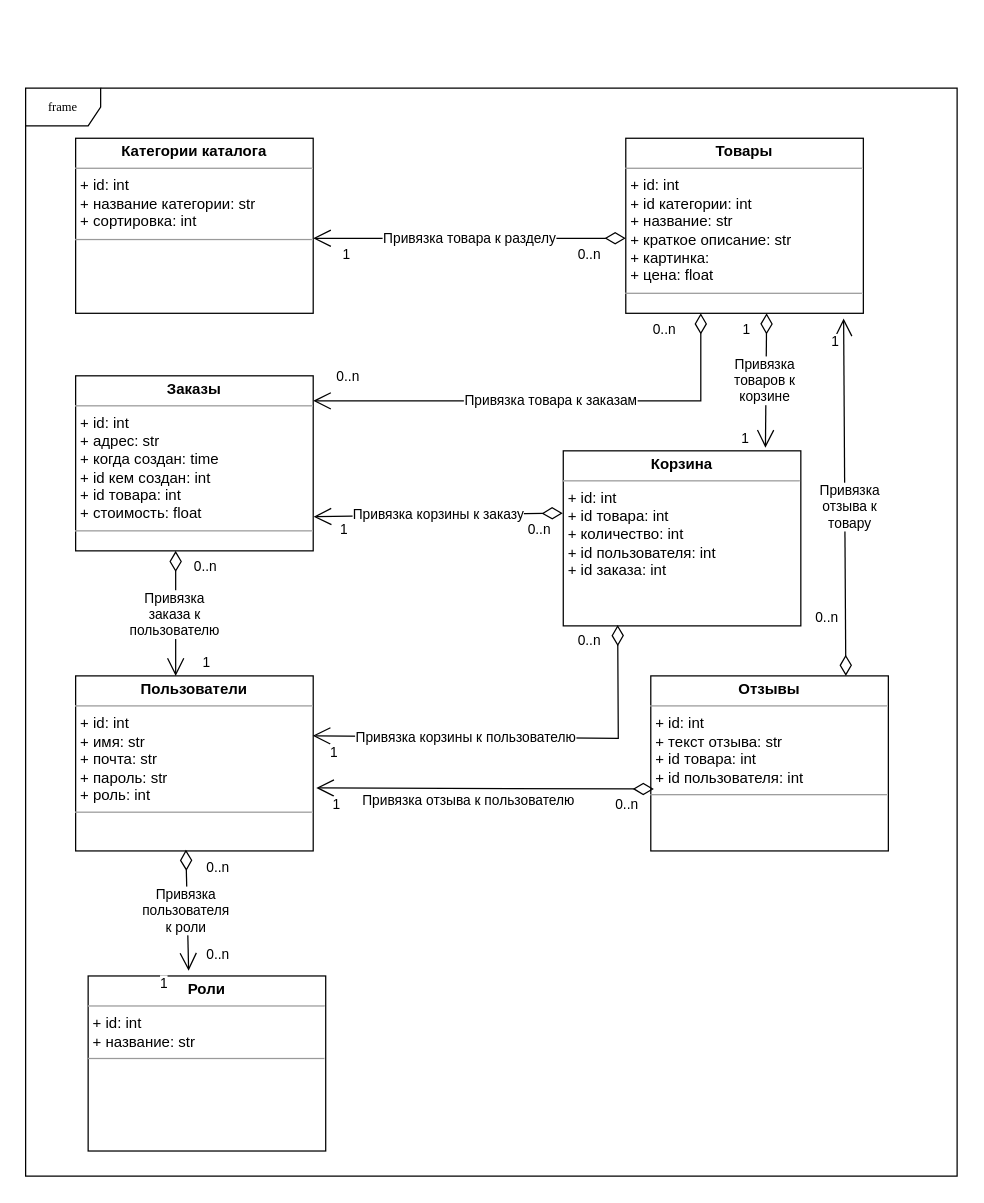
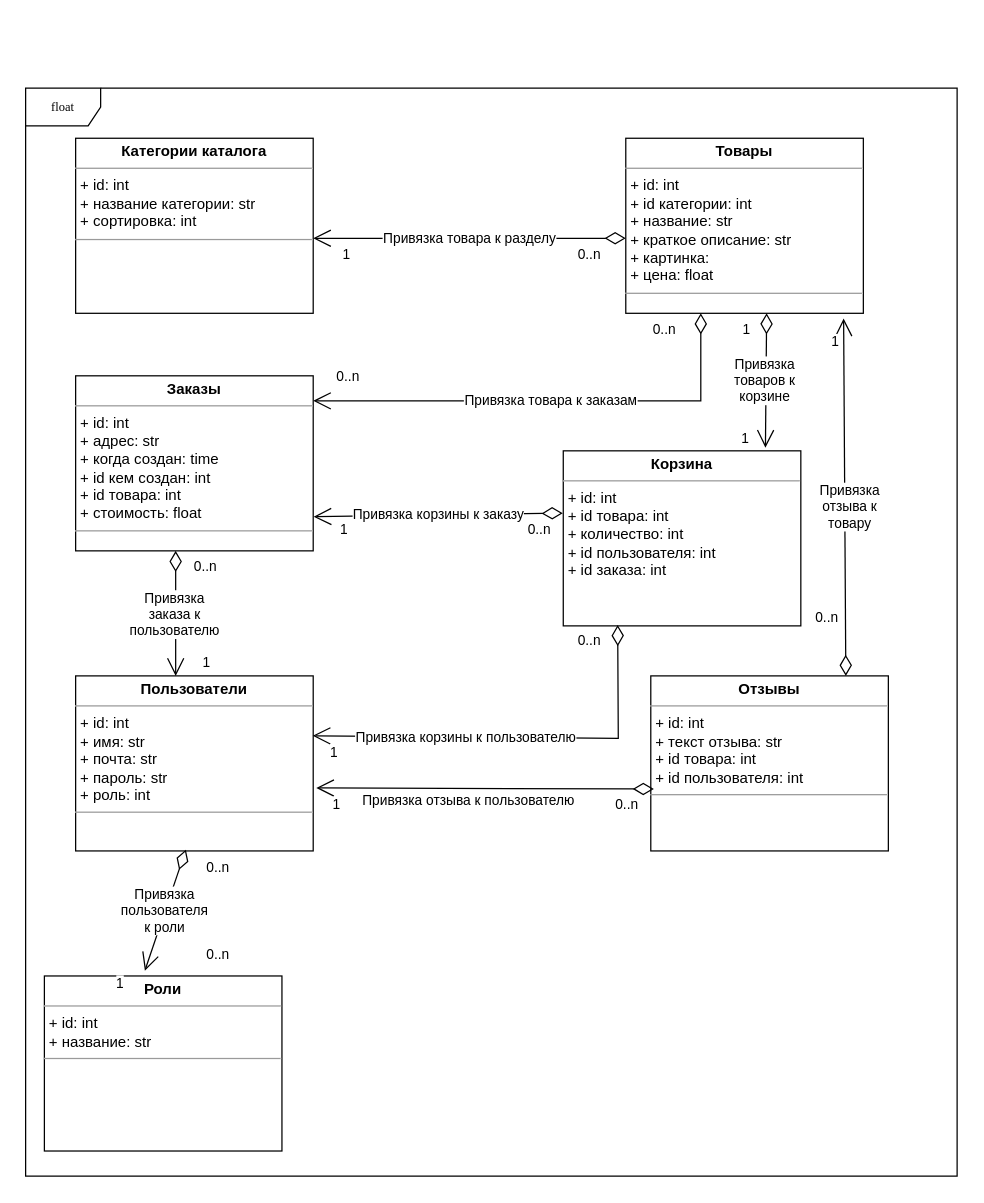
  <mxCell id="0" />
  <mxCell id="1" parent="0" />
- <mxCell id="2" value="frame" style="shape=umlFrame;whiteSpace=wrap;html=1;rounded=0;shadow=0;comic=0;labelBackgroundColor=none;strokeWidth=1;fontFamily=Verdana;fontSize=10;align=center;" parent="1" vertex="1"><mxGeometry x="20" y="70" width="745" height="870" as="geometry" /></mxCell>
- <mxCell id="3" value="&lt;p style=&quot;margin:0px;margin-top:4px;text-align:center;&quot;&gt;&lt;b&gt;Роли&lt;/b&gt;&lt;/p&gt;&lt;hr size=&quot;1&quot;&gt;&lt;p style=&quot;margin:0px;margin-left:4px;&quot;&gt;+&amp;nbsp;id: int&lt;br&gt;+ название: str&lt;/p&gt;&lt;hr size=&quot;1&quot;&gt;&lt;p style=&quot;margin:0px;margin-left:4px;&quot;&gt;&lt;br&gt;&lt;/p&gt;" style="verticalAlign=top;align=left;overflow=fill;fontSize=12;fontFamily=Helvetica;html=1;rounded=0;shadow=0;comic=0;labelBackgroundColor=none;strokeWidth=1" parent="1" vertex="1"><mxGeometry x="70" y="780" width="190" height="140" as="geometry" /></mxCell>
+ <mxCell id="2" value="float" style="shape=umlFrame;whiteSpace=wrap;html=1;rounded=0;shadow=0;comic=0;labelBackgroundColor=none;strokeWidth=1;fontFamily=Verdana;fontSize=10;align=center;" parent="1" vertex="1"><mxGeometry x="20" y="70" width="745" height="870" as="geometry" /></mxCell>
+ <mxCell id="3" value="&lt;p style=&quot;margin:0px;margin-top:4px;text-align:center;&quot;&gt;&lt;b&gt;Роли&lt;/b&gt;&lt;/p&gt;&lt;hr size=&quot;1&quot;&gt;&lt;p style=&quot;margin:0px;margin-left:4px;&quot;&gt;+&amp;nbsp;id: int&lt;br&gt;+ название: str&lt;/p&gt;&lt;hr size=&quot;1&quot;&gt;&lt;p style=&quot;margin:0px;margin-left:4px;&quot;&gt;&lt;br&gt;&lt;/p&gt;" style="verticalAlign=top;align=left;overflow=fill;fontSize=12;fontFamily=Helvetica;html=1;rounded=0;shadow=0;comic=0;labelBackgroundColor=none;strokeWidth=1" parent="1" vertex="1"><mxGeometry x="35" y="780" width="190" height="140" as="geometry" /></mxCell>
  <mxCell id="4" value="&lt;p style=&quot;margin:0px;margin-top:4px;text-align:center;&quot;&gt;&lt;b&gt;Отзывы&lt;/b&gt;&lt;/p&gt;&lt;hr size=&quot;1&quot;&gt;&lt;p style=&quot;margin:0px;margin-left:4px;&quot;&gt;+&amp;nbsp;id: int&lt;br&gt;+ текст отзыва: str&lt;/p&gt;&lt;p style=&quot;margin:0px;margin-left:4px;&quot;&gt;+ id товара: int&lt;/p&gt;&lt;p style=&quot;margin:0px;margin-left:4px;&quot;&gt;+ id пользователя: int&lt;/p&gt;&lt;hr size=&quot;1&quot;&gt;&lt;p style=&quot;margin:0px;margin-left:4px;&quot;&gt;&lt;br&gt;&lt;/p&gt;" style="verticalAlign=top;align=left;overflow=fill;fontSize=12;fontFamily=Helvetica;html=1;rounded=0;shadow=0;comic=0;labelBackgroundColor=none;strokeWidth=1" parent="1" vertex="1"><mxGeometry x="520" y="540" width="190" height="140" as="geometry" /></mxCell>
  <mxCell id="5" value="&lt;p style=&quot;margin:0px;margin-top:4px;text-align:center;&quot;&gt;&lt;b style=&quot;background-color: initial;&quot;&gt;Корзина&lt;/b&gt;&lt;br&gt;&lt;/p&gt;&lt;hr size=&quot;1&quot;&gt;&lt;p style=&quot;margin:0px;margin-left:4px;&quot;&gt;+&amp;nbsp;&lt;span style=&quot;background-color: initial;&quot;&gt;id: int&lt;/span&gt;&lt;/p&gt;&lt;p style=&quot;margin:0px;margin-left:4px;&quot;&gt;+&amp;nbsp;id товара: int&lt;/p&gt;&lt;p style=&quot;margin:0px;margin-left:4px;&quot;&gt;+ количество: int&lt;/p&gt;&lt;p style=&quot;margin:0px;margin-left:4px;&quot;&gt;+ id пользователя: int&lt;/p&gt;&lt;p style=&quot;margin:0px;margin-left:4px;&quot;&gt;+ id заказа: int&lt;/p&gt;" style="verticalAlign=top;align=left;overflow=fill;fontSize=12;fontFamily=Helvetica;html=1;rounded=0;shadow=0;comic=0;labelBackgroundColor=none;strokeWidth=1" parent="1" vertex="1"><mxGeometry x="450" y="360" width="190" height="140" as="geometry" /></mxCell>
  <mxCell id="6" value="&lt;p style=&quot;margin:0px;margin-top:4px;text-align:center;&quot;&gt;&lt;b style=&quot;background-color: initial;&quot;&gt;Категории каталога&lt;/b&gt;&lt;br&gt;&lt;/p&gt;&lt;hr size=&quot;1&quot;&gt;&lt;p style=&quot;margin:0px;margin-left:4px;&quot;&gt;+&amp;nbsp;id: int&lt;br&gt;+ название категории: str&lt;/p&gt;&lt;p style=&quot;margin:0px;margin-left:4px;&quot;&gt;+ сортировка: int&lt;/p&gt;&lt;hr size=&quot;1&quot;&gt;&lt;p style=&quot;margin:0px;margin-left:4px;&quot;&gt;&lt;br&gt;&lt;/p&gt;" style="verticalAlign=top;align=left;overflow=fill;fontSize=12;fontFamily=Helvetica;html=1;rounded=0;shadow=0;comic=0;labelBackgroundColor=none;strokeWidth=1" parent="1" vertex="1"><mxGeometry x="60" y="110" width="190" height="140" as="geometry" /></mxCell>
  <mxCell id="7" value="&lt;p style=&quot;margin:0px;margin-top:4px;text-align:center;&quot;&gt;&lt;b style=&quot;background-color: initial;&quot;&gt;Заказы&lt;/b&gt;&lt;br&gt;&lt;/p&gt;&lt;hr size=&quot;1&quot;&gt;&lt;p style=&quot;margin:0px;margin-left:4px;&quot;&gt;+&amp;nbsp;id: int&lt;br&gt;+ адрес: str&lt;/p&gt;&lt;p style=&quot;margin:0px;margin-left:4px;&quot;&gt;+ когда создан: time&lt;br&gt;&lt;/p&gt;&lt;p style=&quot;margin:0px;margin-left:4px;&quot;&gt;+ id кем создан: int&lt;br&gt;&lt;/p&gt;&lt;p style=&quot;margin:0px;margin-left:4px;&quot;&gt;+ id товара: int&lt;/p&gt;&lt;p style=&quot;margin:0px;margin-left:4px;&quot;&gt;+ стоимость: float&lt;/p&gt;&lt;hr size=&quot;1&quot;&gt;&lt;p style=&quot;margin:0px;margin-left:4px;&quot;&gt;&lt;br&gt;&lt;/p&gt;" style="verticalAlign=top;align=left;overflow=fill;fontSize=12;fontFamily=Helvetica;html=1;rounded=0;shadow=0;comic=0;labelBackgroundColor=none;strokeWidth=1" parent="1" vertex="1"><mxGeometry x="60" y="300" width="190" height="140" as="geometry" /></mxCell>
  <mxCell id="8" value="&lt;p style=&quot;margin:0px;margin-top:4px;text-align:center;&quot;&gt;&lt;b&gt;Пользователи&lt;/b&gt;&lt;br&gt;&lt;/p&gt;&lt;hr size=&quot;1&quot;&gt;&lt;p style=&quot;margin:0px;margin-left:4px;&quot;&gt;+&amp;nbsp;id: int&lt;br&gt;+ имя: str&lt;/p&gt;&lt;p style=&quot;margin:0px;margin-left:4px;&quot;&gt;+ почта: str&lt;/p&gt;&lt;p style=&quot;margin:0px;margin-left:4px;&quot;&gt;+ пароль: str&lt;/p&gt;&lt;p style=&quot;margin:0px;margin-left:4px;&quot;&gt;+ роль: int&lt;/p&gt;&lt;hr size=&quot;1&quot;&gt;&lt;p style=&quot;margin:0px;margin-left:4px;&quot;&gt;&lt;br&gt;&lt;/p&gt;" style="verticalAlign=top;align=left;overflow=fill;fontSize=12;fontFamily=Helvetica;html=1;rounded=0;shadow=0;comic=0;labelBackgroundColor=none;strokeWidth=1" parent="1" vertex="1"><mxGeometry x="60" y="540" width="190" height="140" as="geometry" /></mxCell>
  <mxCell id="9" value="&lt;p style=&quot;margin:0px;margin-top:4px;text-align:center;&quot;&gt;&lt;b style=&quot;background-color: initial;&quot;&gt;Товары&lt;/b&gt;&lt;br&gt;&lt;/p&gt;&lt;hr size=&quot;1&quot;&gt;&lt;p style=&quot;margin:0px;margin-left:4px;&quot;&gt;+&amp;nbsp;id: int&lt;/p&gt;&lt;p style=&quot;margin:0px;margin-left:4px;&quot;&gt;+ id категории: int&lt;br&gt;+ название: str&lt;/p&gt;&lt;p style=&quot;margin:0px;margin-left:4px;&quot;&gt;+ краткое описание: str&lt;/p&gt;&lt;p style=&quot;margin:0px;margin-left:4px;&quot;&gt;+ картинка:&amp;nbsp;&lt;/p&gt;&lt;p style=&quot;margin:0px;margin-left:4px;&quot;&gt;+ цена: float&lt;/p&gt;&lt;hr size=&quot;1&quot;&gt;&lt;p style=&quot;margin:0px;margin-left:4px;&quot;&gt;&lt;br&gt;&lt;/p&gt;" style="verticalAlign=top;align=left;overflow=fill;fontSize=12;fontFamily=Helvetica;html=1;rounded=0;shadow=0;comic=0;labelBackgroundColor=none;strokeWidth=1" vertex="1" parent="1"><mxGeometry x="500" y="110" width="190" height="140" as="geometry" /></mxCell>
  <mxCell id="10" value="Привязка товара к разделу" style="endArrow=open;html=1;endSize=12;startArrow=diamondThin;startSize=14;startFill=0;edgeStyle=orthogonalEdgeStyle;rounded=0;" edge="1" parent="1" source="9" target="6"><mxGeometry relative="1" as="geometry"><mxPoint x="500" y="200" as="sourcePoint" /><mxPoint x="340" y="200" as="targetPoint" /><Array as="points"><mxPoint x="430" y="190" /><mxPoint x="430" y="190" /></Array></mxGeometry></mxCell>
  <mxCell id="11" value="0..n" style="edgeLabel;resizable=0;html=1;align=left;verticalAlign=top;" connectable="0" vertex="1" parent="10"><mxGeometry x="-1" relative="1" as="geometry"><mxPoint x="-40" as="offset" /></mxGeometry></mxCell>
  <mxCell id="12" value="1" style="edgeLabel;resizable=0;html=1;align=right;verticalAlign=top;" connectable="0" vertex="1" parent="10"><mxGeometry x="1" relative="1" as="geometry"><mxPoint x="30" as="offset" /></mxGeometry></mxCell>
  <mxCell id="13" value="Привязка товара к заказам" style="endArrow=open;html=1;endSize=12;startArrow=diamondThin;startSize=14;startFill=0;edgeStyle=orthogonalEdgeStyle;rounded=0;" edge="1" parent="1" source="9"><mxGeometry relative="1" as="geometry"><mxPoint x="500" y="320" as="sourcePoint" /><mxPoint x="250" y="320" as="targetPoint" /><Array as="points"><mxPoint x="560" y="320" /></Array></mxGeometry></mxCell>
  <mxCell id="14" value="0..n" style="edgeLabel;resizable=0;html=1;align=left;verticalAlign=top;" connectable="0" vertex="1" parent="13"><mxGeometry x="-1" relative="1" as="geometry"><mxPoint x="-40" as="offset" /></mxGeometry></mxCell>
  <mxCell id="15" value="Привязка корзины к заказу" style="endArrow=open;html=1;endSize=12;startArrow=diamondThin;startSize=14;startFill=0;rounded=0;entryX=1.002;entryY=0.805;entryDx=0;entryDy=0;entryPerimeter=0;exitX=-0.002;exitY=0.356;exitDx=0;exitDy=0;exitPerimeter=0;" edge="1" parent="1" source="5" target="7"><mxGeometry relative="1" as="geometry"><mxPoint x="500" y="369.71" as="sourcePoint" /><mxPoint x="250" y="369.71" as="targetPoint" /></mxGeometry></mxCell>
  <mxCell id="16" value="0..n" style="edgeLabel;resizable=0;html=1;align=left;verticalAlign=top;" connectable="0" vertex="1" parent="15"><mxGeometry x="-1" relative="1" as="geometry"><mxPoint x="-30" as="offset" /></mxGeometry></mxCell>
  <mxCell id="17" value="1" style="edgeLabel;resizable=0;html=1;align=right;verticalAlign=top;" connectable="0" vertex="1" parent="15"><mxGeometry x="1" relative="1" as="geometry"><mxPoint x="27" y="-3" as="offset" /></mxGeometry></mxCell>
  <mxCell id="18" value="Привязка&lt;br&gt;отзыва к&lt;br&gt;товару" style="endArrow=open;html=1;endSize=12;startArrow=diamondThin;startSize=14;startFill=0;rounded=0;entryX=0.917;entryY=1.03;entryDx=0;entryDy=0;entryPerimeter=0;exitX=0.821;exitY=0;exitDx=0;exitDy=0;exitPerimeter=0;" edge="1" parent="1" source="4" target="9"><mxGeometry x="-0.054" y="-4" relative="1" as="geometry"><mxPoint x="666" y="540" as="sourcePoint" /><mxPoint x="730" y="539.43" as="targetPoint" /><mxPoint as="offset" /></mxGeometry></mxCell>
  <mxCell id="19" value="Привязка корзины к пользователю" style="endArrow=open;html=1;endSize=12;startArrow=diamondThin;startSize=14;startFill=0;rounded=0;entryX=0.998;entryY=0.342;entryDx=0;entryDy=0;entryPerimeter=0;exitX=0.229;exitY=0.995;exitDx=0;exitDy=0;exitPerimeter=0;" edge="1" parent="1" source="5" target="8"><mxGeometry x="0.274" relative="1" as="geometry"><mxPoint x="450" y="590" as="sourcePoint" /><mxPoint x="270" y="589.71" as="targetPoint" /><Array as="points"><mxPoint x="494" y="590" /></Array><mxPoint as="offset" /></mxGeometry></mxCell>
  <mxCell id="20" value="0..n" style="edgeLabel;resizable=0;html=1;align=left;verticalAlign=top;" connectable="0" vertex="1" parent="19"><mxGeometry x="-1" relative="1" as="geometry"><mxPoint x="-34" as="offset" /></mxGeometry></mxCell>
  <mxCell id="21" value="1" style="edgeLabel;resizable=0;html=1;align=right;verticalAlign=top;" connectable="0" vertex="1" parent="19"><mxGeometry x="1" relative="1" as="geometry"><mxPoint x="20" as="offset" /></mxGeometry></mxCell>
  <mxCell id="22" value="Привязка&lt;br&gt;пользователя &lt;br&gt;к роли" style="endArrow=open;html=1;endSize=12;startArrow=diamondThin;startSize=14;startFill=0;rounded=0;exitX=0.464;exitY=0.993;exitDx=0;exitDy=0;exitPerimeter=0;entryX=0.423;entryY=-0.03;entryDx=0;entryDy=0;entryPerimeter=0;" edge="1" parent="1" source="8" target="3"><mxGeometry x="0.01" y="-1" relative="1" as="geometry"><mxPoint x="154" y="490" as="sourcePoint" /><mxPoint x="156" y="746" as="targetPoint" /><mxPoint as="offset" /></mxGeometry></mxCell>
  <mxCell id="23" value="1" style="edgeLabel;resizable=0;html=1;align=right;verticalAlign=top;" connectable="0" vertex="1" parent="22"><mxGeometry x="1" relative="1" as="geometry"><mxPoint x="-16" y="-3" as="offset" /></mxGeometry></mxCell>
  <mxCell id="24" value="0..n" style="edgeLabel;resizable=0;html=1;align=left;verticalAlign=top;" connectable="0" vertex="1" parent="1"><mxGeometry x="550" y="220" as="geometry"><mxPoint x="-283" y="68" as="offset" /></mxGeometry></mxCell>
  <mxCell id="25" value="1" style="edgeLabel;resizable=0;html=1;align=right;verticalAlign=top;" connectable="0" vertex="1" parent="1"><mxGeometry x="607" y="20.003" as="geometry"><mxPoint x="-7" y="230" as="offset" /></mxGeometry></mxCell>
  <mxCell id="26" value="0..n" style="edgeLabel;resizable=0;html=1;align=left;verticalAlign=top;" connectable="0" vertex="1" parent="1"><mxGeometry x="650" y="480" as="geometry" /></mxCell>
  <mxCell id="27" value="0..n" style="edgeLabel;resizable=0;html=1;align=left;verticalAlign=top;" connectable="0" vertex="1" parent="1"><mxGeometry x="550" y="280" as="geometry"><mxPoint x="-387" y="400" as="offset" /></mxGeometry></mxCell>
  <mxCell id="28" value="0..n" style="edgeLabel;resizable=0;html=1;align=left;verticalAlign=top;" connectable="0" vertex="1" parent="1"><mxGeometry x="550" y="350" as="geometry"><mxPoint x="-387" y="400" as="offset" /></mxGeometry></mxCell>
  <mxCell id="29" value="Привязка отзыва к пользователю" style="endArrow=open;html=1;endSize=12;startArrow=diamondThin;startSize=14;startFill=0;rounded=0;exitX=0.013;exitY=0.646;exitDx=0;exitDy=0;exitPerimeter=0;entryX=1.013;entryY=0.64;entryDx=0;entryDy=0;entryPerimeter=0;" edge="1" parent="1" source="4" target="8"><mxGeometry x="0.096" y="10" relative="1" as="geometry"><mxPoint x="450" y="600.29" as="sourcePoint" /><mxPoint x="270" y="600" as="targetPoint" /><mxPoint as="offset" /></mxGeometry></mxCell>
  <mxCell id="30" value="0..n" style="edgeLabel;resizable=0;html=1;align=left;verticalAlign=top;" connectable="0" vertex="1" parent="29"><mxGeometry x="-1" relative="1" as="geometry"><mxPoint x="-32" as="offset" /></mxGeometry></mxCell>
  <mxCell id="31" value="1" style="edgeLabel;resizable=0;html=1;align=right;verticalAlign=top;" connectable="0" vertex="1" parent="29"><mxGeometry x="1" relative="1" as="geometry"><mxPoint x="20" as="offset" /></mxGeometry></mxCell>
  <mxCell id="32" value="Привязка&lt;br&gt;заказа к&lt;br&gt;пользователю" style="endArrow=open;html=1;endSize=12;startArrow=diamondThin;startSize=14;startFill=0;rounded=0;exitX=0.464;exitY=0.993;exitDx=0;exitDy=0;exitPerimeter=0;" edge="1" parent="1"><mxGeometry x="0.01" y="-1" relative="1" as="geometry"><mxPoint x="140" y="440" as="sourcePoint" /><mxPoint x="140" y="540" as="targetPoint" /><mxPoint as="offset" /></mxGeometry></mxCell>
  <mxCell id="33" value="0..n" style="edgeLabel;resizable=0;html=1;align=left;verticalAlign=top;" connectable="0" vertex="1" parent="1"><mxGeometry x="540" y="40" as="geometry"><mxPoint x="-387" y="400" as="offset" /></mxGeometry></mxCell>
  <mxCell id="34" value="1" style="edgeLabel;resizable=0;html=1;align=left;verticalAlign=top;" connectable="0" vertex="1" parent="1"><mxGeometry x="160" y="516" as="geometry" /></mxCell>
  <mxCell id="35" value="Привязка&lt;br&gt;товаров к &lt;br&gt;корзине" style="endArrow=open;html=1;endSize=12;startArrow=diamondThin;startSize=14;startFill=0;rounded=0;exitX=0.464;exitY=0.993;exitDx=0;exitDy=0;exitPerimeter=0;entryX=0.851;entryY=-0.018;entryDx=0;entryDy=0;entryPerimeter=0;" edge="1" parent="1" target="5"><mxGeometry x="0.01" y="-1" relative="1" as="geometry"><mxPoint x="612.66" y="250" as="sourcePoint" /><mxPoint x="611.78" y="355.38" as="targetPoint" /><mxPoint as="offset" /></mxGeometry></mxCell>
  <mxCell id="36" value="1" style="edgeLabel;resizable=0;html=1;align=right;verticalAlign=top;" connectable="0" vertex="1" parent="1"><mxGeometry x="678.23" y="30.003" as="geometry"><mxPoint x="-7" y="230" as="offset" /></mxGeometry></mxCell>
  <mxCell id="37" value="1" style="edgeLabel;resizable=0;html=1;align=right;verticalAlign=top;" connectable="0" vertex="1" parent="1"><mxGeometry x="606" y="107.003" as="geometry"><mxPoint x="-7" y="230" as="offset" /></mxGeometry></mxCell>
